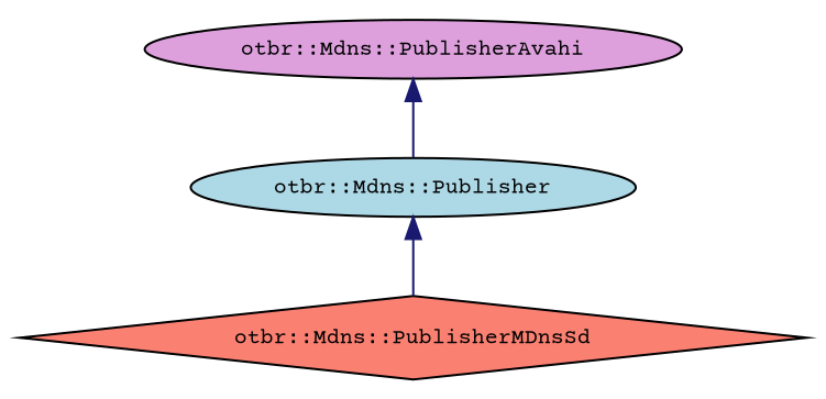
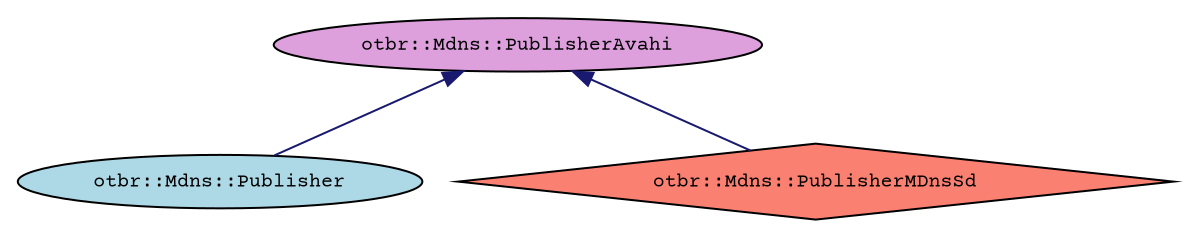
  digraph {
    fontname="Courier Prime"
    node [color=black fontname="Courier Prime" fontsize=10 shape=ellipse style=filled]
    edge [color=midnightblue dir=back fontname="Courier Prime" fontsize=10 labelfontname=Helvetica labelfontsize=10 style=solid]
    n1 [fillcolor=lightblue fontcolor=black height=0.2 label="otbr::Mdns::Publisher" width=0.4]
    n2 [fillcolor=salmon height=0.2 label="otbr::Mdns::PublisherMDnsSd" shape=diamond width=0.4]
    n3 [fillcolor=plum height=0.2 label="otbr::Mdns::PublisherAvahi" width=0.4]
-   n1 -> n2
+   n3 -> n2
    n3 -> n1
  }
